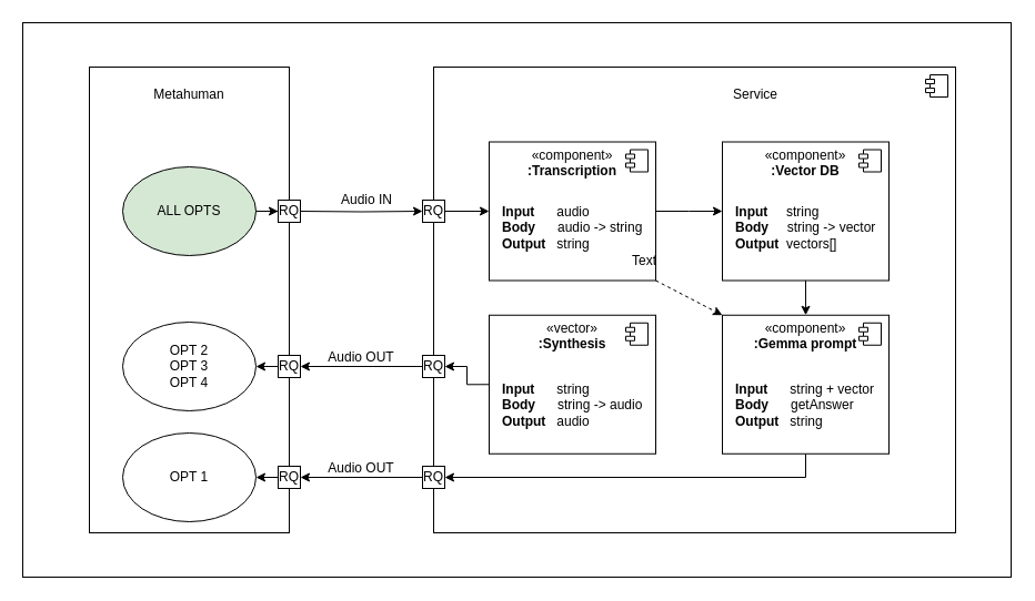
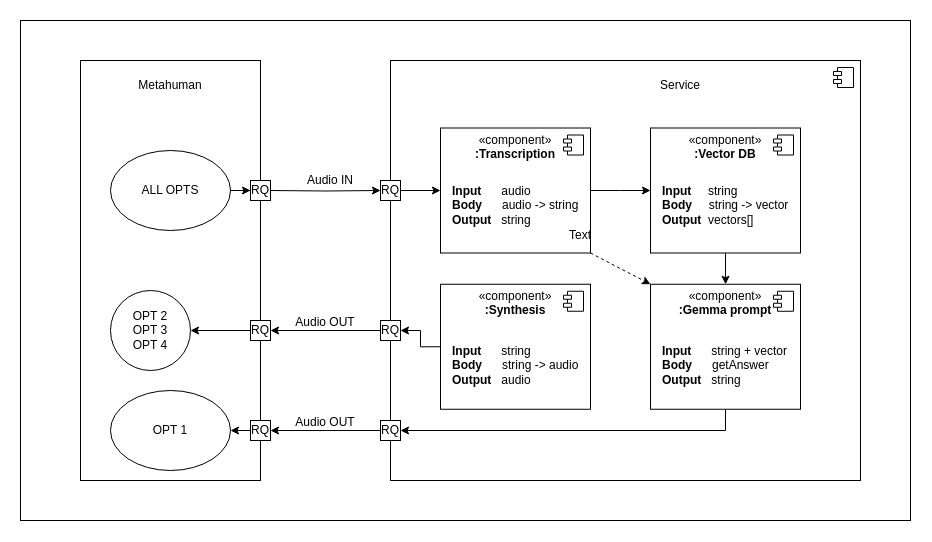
  <mxCell id="0" />
  <mxCell id="1" parent="0" />
  <mxCell id="2" value="" style="rounded=0;whiteSpace=wrap;html=1;" parent="1" vertex="1"><mxGeometry x="20" y="20" width="890" height="500" as="geometry" /></mxCell>
  <mxCell id="3" value="" style="rounded=0;whiteSpace=wrap;html=1;" vertex="1" parent="1"><mxGeometry x="80" y="60" width="180" height="420" as="geometry" /></mxCell>
  <mxCell id="4" value="" style="html=1;dropTarget=0;whiteSpace=wrap;" parent="1" vertex="1"><mxGeometry x="390" y="60" width="470" height="420" as="geometry" /></mxCell>
  <mxCell id="5" value="" style="shape=module;jettyWidth=8;jettyHeight=4;" parent="4" vertex="1"><mxGeometry x="1" width="20" height="20" relative="1" as="geometry"><mxPoint x="-27" y="7" as="offset" /></mxGeometry></mxCell>
  <mxCell id="6" style="edgeStyle=orthogonalEdgeStyle;rounded=0;orthogonalLoop=1;jettySize=auto;html=1;exitX=1;exitY=0.5;exitDx=0;exitDy=0;entryX=0;entryY=0.5;entryDx=0;entryDy=0;" parent="1" source="7" target="9" edge="1"><mxGeometry relative="1" as="geometry" /></mxCell>
  <mxCell id="7" value="RQ" style="whiteSpace=wrap;html=1;aspect=fixed;" parent="1" vertex="1"><mxGeometry x="380" y="180" width="20" height="20" as="geometry" /></mxCell>
  <mxCell id="8" style="edgeStyle=orthogonalEdgeStyle;rounded=0;orthogonalLoop=1;jettySize=auto;html=1;exitX=1;exitY=0.5;exitDx=0;exitDy=0;entryX=0;entryY=0.5;entryDx=0;entryDy=0;" parent="1" source="9" edge="1"><mxGeometry relative="1" as="geometry"><mxPoint x="650" y="190" as="targetPoint" /></mxGeometry></mxCell>
  <mxCell id="9" value="«component»&lt;br&gt;&lt;b&gt;:Transcription&lt;/b&gt;&lt;br&gt;&lt;br&gt;&lt;br&gt;&lt;div&gt;&lt;br&gt;&lt;/div&gt;&lt;div&gt;&lt;br&gt;&lt;/div&gt;&lt;div&gt;&lt;br&gt;&lt;/div&gt;&lt;div&gt;&lt;br&gt;&lt;/div&gt;" style="html=1;dropTarget=0;whiteSpace=wrap;" parent="1" vertex="1"><mxGeometry x="440" y="127.5" width="150" height="125" as="geometry" /></mxCell>
  <mxCell id="10" value="" style="shape=module;jettyWidth=8;jettyHeight=4;" parent="9" vertex="1"><mxGeometry x="1" width="20" height="20" relative="1" as="geometry"><mxPoint x="-27" y="7" as="offset" /></mxGeometry></mxCell>
  <mxCell id="11" style="edgeStyle=orthogonalEdgeStyle;rounded=0;orthogonalLoop=1;jettySize=auto;html=1;exitX=0.5;exitY=1;exitDx=0;exitDy=0;" parent="1" edge="1"><mxGeometry relative="1" as="geometry"><mxPoint x="725" y="250" as="sourcePoint" /><mxPoint x="725.059" y="283.75" as="targetPoint" /></mxGeometry></mxCell>
  <mxCell id="12" style="edgeStyle=orthogonalEdgeStyle;rounded=0;orthogonalLoop=1;jettySize=auto;html=1;exitX=0;exitY=0.5;exitDx=0;exitDy=0;entryX=1;entryY=0.5;entryDx=0;entryDy=0;" edge="1" parent="1" source="13" target="34"><mxGeometry relative="1" as="geometry" /></mxCell>
- <mxCell id="13" value="«vector»&lt;br&gt;&lt;b&gt;:Synthesis&lt;/b&gt;&lt;div&gt;&lt;b&gt;&lt;br&gt;&lt;/b&gt;&lt;/div&gt;&lt;div&gt;&lt;b&gt;&lt;br&gt;&lt;/b&gt;&lt;/div&gt;&lt;div&gt;&lt;b&gt;&lt;br&gt;&lt;/b&gt;&lt;/div&gt;&lt;div&gt;&lt;b&gt;&lt;br&gt;&lt;/b&gt;&lt;/div&gt;&lt;div&gt;&lt;b&gt;&lt;br&gt;&lt;/b&gt;&lt;/div&gt;&lt;div&gt;&lt;br&gt;&lt;/div&gt;" style="html=1;dropTarget=0;whiteSpace=wrap;" parent="1" vertex="1"><mxGeometry x="440" y="283.75" width="150" height="125" as="geometry" /></mxCell>
+ <mxCell id="13" value="«component»&lt;br&gt;&lt;b&gt;:Synthesis&lt;/b&gt;&lt;div&gt;&lt;b&gt;&lt;br&gt;&lt;/b&gt;&lt;/div&gt;&lt;div&gt;&lt;b&gt;&lt;br&gt;&lt;/b&gt;&lt;/div&gt;&lt;div&gt;&lt;b&gt;&lt;br&gt;&lt;/b&gt;&lt;/div&gt;&lt;div&gt;&lt;b&gt;&lt;br&gt;&lt;/b&gt;&lt;/div&gt;&lt;div&gt;&lt;b&gt;&lt;br&gt;&lt;/b&gt;&lt;/div&gt;&lt;div&gt;&lt;br&gt;&lt;/div&gt;" style="html=1;dropTarget=0;whiteSpace=wrap;" parent="1" vertex="1"><mxGeometry x="440" y="283.75" width="150" height="125" as="geometry" /></mxCell>
  <mxCell id="14" value="" style="shape=module;jettyWidth=8;jettyHeight=4;" parent="13" vertex="1"><mxGeometry x="1" width="20" height="20" relative="1" as="geometry"><mxPoint x="-27" y="7" as="offset" /></mxGeometry></mxCell>
  <mxCell id="15" style="edgeStyle=orthogonalEdgeStyle;rounded=0;orthogonalLoop=1;jettySize=auto;html=1;exitX=0.5;exitY=1;exitDx=0;exitDy=0;entryX=1;entryY=0.5;entryDx=0;entryDy=0;" edge="1" parent="1" source="16" target="32"><mxGeometry relative="1" as="geometry" /></mxCell>
  <mxCell id="16" value="«component»&lt;br&gt;&lt;b&gt;:Gemma prompt&lt;/b&gt;&lt;div&gt;&lt;b&gt;&lt;br&gt;&lt;/b&gt;&lt;/div&gt;&lt;div&gt;&lt;b&gt;&lt;br&gt;&lt;/b&gt;&lt;/div&gt;&lt;div&gt;&lt;b&gt;&lt;br&gt;&lt;/b&gt;&lt;/div&gt;&lt;div&gt;&lt;b&gt;&lt;br&gt;&lt;/b&gt;&lt;/div&gt;&lt;div&gt;&lt;b&gt;&lt;br&gt;&lt;/b&gt;&lt;/div&gt;&lt;div&gt;&lt;b&gt;&lt;br&gt;&lt;/b&gt;&lt;/div&gt;" style="html=1;dropTarget=0;whiteSpace=wrap;" parent="1" vertex="1"><mxGeometry x="650" y="283.75" width="150" height="125" as="geometry" /></mxCell>
  <mxCell id="17" value="" style="shape=module;jettyWidth=8;jettyHeight=4;" parent="16" vertex="1"><mxGeometry x="1" width="20" height="20" relative="1" as="geometry"><mxPoint x="-27" y="7" as="offset" /></mxGeometry></mxCell>
  <mxCell id="18" value="«component»&lt;br&gt;&lt;b&gt;:Vector DB&lt;/b&gt;&lt;br&gt;&lt;div&gt;&lt;b&gt;&lt;br&gt;&lt;/b&gt;&lt;/div&gt;&lt;div&gt;&lt;b&gt;&lt;br&gt;&lt;/b&gt;&lt;/div&gt;&lt;div&gt;&lt;b&gt;&lt;br&gt;&lt;/b&gt;&lt;/div&gt;&lt;div&gt;&lt;b&gt;&lt;br&gt;&lt;/b&gt;&lt;/div&gt;&lt;div&gt;&lt;b&gt;&lt;br&gt;&lt;/b&gt;&lt;/div&gt;&lt;div&gt;&lt;b&gt;&lt;br&gt;&lt;/b&gt;&lt;/div&gt;" style="html=1;dropTarget=0;whiteSpace=wrap;" parent="1" vertex="1"><mxGeometry x="650" y="127.5" width="150" height="125" as="geometry" /></mxCell>
  <mxCell id="19" value="" style="shape=module;jettyWidth=8;jettyHeight=4;" parent="18" vertex="1"><mxGeometry x="1" width="20" height="20" relative="1" as="geometry"><mxPoint x="-27" y="7" as="offset" /></mxGeometry></mxCell>
  <mxCell id="20" value="&lt;b&gt;Input&amp;nbsp;&lt;/b&gt;&amp;nbsp; &amp;nbsp; &amp;nbsp;audio&lt;br&gt;&lt;b&gt;Body&lt;/b&gt;&amp;nbsp; &amp;nbsp; &amp;nbsp; audio -&amp;gt; string&lt;br&gt;&lt;div style=&quot;&quot;&gt;&lt;span style=&quot;background-color: initial;&quot;&gt;&lt;b&gt;Output&lt;/b&gt;&amp;nbsp; &amp;nbsp;string&lt;/span&gt;&lt;/div&gt;" style="text;html=1;align=left;verticalAlign=middle;whiteSpace=wrap;rounded=0;" parent="1" vertex="1"><mxGeometry x="450" y="170" width="130" height="70" as="geometry" /></mxCell>
  <mxCell id="21" value="&lt;b&gt;Input&amp;nbsp;&lt;/b&gt;&amp;nbsp; &amp;nbsp; string&lt;br&gt;&lt;b&gt;Body&lt;/b&gt;&amp;nbsp; &amp;nbsp; &amp;nbsp;string -&amp;gt; vector&lt;br&gt;&lt;div style=&quot;&quot;&gt;&lt;span style=&quot;background-color: initial;&quot;&gt;&lt;b&gt;Output&lt;/b&gt;&amp;nbsp; vectors[]&amp;nbsp;&lt;/span&gt;&lt;/div&gt;" style="text;html=1;align=left;verticalAlign=middle;whiteSpace=wrap;rounded=0;" parent="1" vertex="1"><mxGeometry x="660" y="170" width="130" height="70" as="geometry" /></mxCell>
  <mxCell id="22" value="&lt;b&gt;Input&amp;nbsp;&lt;/b&gt;&amp;nbsp; &amp;nbsp; &amp;nbsp;string + vector&lt;br&gt;&lt;b&gt;Body&lt;/b&gt;&amp;nbsp; &amp;nbsp; &amp;nbsp; getAnswer&lt;br&gt;&lt;div style=&quot;&quot;&gt;&lt;span style=&quot;background-color: initial;&quot;&gt;&lt;b&gt;Output&lt;/b&gt;&amp;nbsp; &amp;nbsp;string&lt;/span&gt;&lt;/div&gt;" style="text;html=1;align=left;verticalAlign=middle;whiteSpace=wrap;rounded=0;" parent="1" vertex="1"><mxGeometry x="660" y="330" width="130" height="70" as="geometry" /></mxCell>
  <mxCell id="23" value="&lt;b&gt;Input&amp;nbsp;&lt;/b&gt;&amp;nbsp; &amp;nbsp; &amp;nbsp;string&lt;br&gt;&lt;b&gt;Body&lt;/b&gt;&amp;nbsp; &amp;nbsp; &amp;nbsp; string -&amp;gt; audio&lt;br&gt;&lt;div style=&quot;&quot;&gt;&lt;span style=&quot;background-color: initial;&quot;&gt;&lt;b&gt;Output&lt;/b&gt;&amp;nbsp; &amp;nbsp;audio&lt;/span&gt;&lt;/div&gt;" style="text;html=1;align=left;verticalAlign=middle;whiteSpace=wrap;rounded=0;" parent="1" vertex="1"><mxGeometry x="450" y="330" width="130" height="70" as="geometry" /></mxCell>
  <mxCell id="24" value="" style="endArrow=classic;html=1;rounded=0;exitX=1;exitY=1;exitDx=0;exitDy=0;entryX=0;entryY=0;entryDx=0;entryDy=0;dashed=1;" parent="1" source="9" target="16" edge="1"><mxGeometry width="50" height="50" relative="1" as="geometry"><mxPoint x="790" y="340" as="sourcePoint" /><mxPoint x="840" y="290" as="targetPoint" /></mxGeometry></mxCell>
  <mxCell id="25" value="Text" style="text;html=1;align=center;verticalAlign=middle;whiteSpace=wrap;rounded=0;" parent="1" vertex="1"><mxGeometry x="550" y="220" width="60" height="30" as="geometry" /></mxCell>
  <mxCell id="26" value="Service" style="text;html=1;align=center;verticalAlign=middle;whiteSpace=wrap;rounded=0;" parent="1" vertex="1"><mxGeometry x="650" y="70" width="60" height="30" as="geometry" /></mxCell>
  <mxCell id="27" value="OPT 1" style="ellipse;whiteSpace=wrap;html=1;" vertex="1" parent="1"><mxGeometry x="110" y="390" width="120" height="80" as="geometry" /></mxCell>
- <mxCell id="28" value="OPT 2&lt;br&gt;OPT 3&lt;br&gt;OPT 4" style="ellipse;whiteSpace=wrap;html=1;" vertex="1" parent="1"><mxGeometry x="110" y="290" width="120" height="80" as="geometry" /></mxCell>
+ <mxCell id="28" value="OPT 2&lt;br&gt;OPT 3&lt;br&gt;OPT 4" style="ellipse;whiteSpace=wrap;html=1;" vertex="1" parent="1"><mxGeometry x="110" y="290" width="80" height="80" as="geometry" /></mxCell>
  <mxCell id="29" style="edgeStyle=orthogonalEdgeStyle;rounded=0;orthogonalLoop=1;jettySize=auto;html=1;exitX=1;exitY=0.5;exitDx=0;exitDy=0;entryX=0;entryY=0.5;entryDx=0;entryDy=0;" edge="1" parent="1" target="7"><mxGeometry relative="1" as="geometry"><mxPoint x="270" y="190" as="sourcePoint" /></mxGeometry></mxCell>
  <mxCell id="30" value="Audio IN" style="text;html=1;align=center;verticalAlign=middle;whiteSpace=wrap;rounded=0;" vertex="1" parent="1"><mxGeometry x="300" y="165" width="60" height="30" as="geometry" /></mxCell>
  <mxCell id="31" style="edgeStyle=orthogonalEdgeStyle;rounded=0;orthogonalLoop=1;jettySize=auto;html=1;exitX=0;exitY=0.5;exitDx=0;exitDy=0;entryX=1;entryY=0.5;entryDx=0;entryDy=0;" edge="1" parent="1" source="32"><mxGeometry relative="1" as="geometry"><mxPoint x="270" y="430" as="targetPoint" /></mxGeometry></mxCell>
  <mxCell id="32" value="RQ" style="whiteSpace=wrap;html=1;aspect=fixed;" vertex="1" parent="1"><mxGeometry x="380" y="420" width="20" height="20" as="geometry" /></mxCell>
  <mxCell id="33" style="edgeStyle=orthogonalEdgeStyle;rounded=0;orthogonalLoop=1;jettySize=auto;html=1;exitX=0;exitY=0.5;exitDx=0;exitDy=0;" edge="1" parent="1" source="34" target="42"><mxGeometry relative="1" as="geometry" /></mxCell>
  <mxCell id="34" value="RQ" style="whiteSpace=wrap;html=1;aspect=fixed;" vertex="1" parent="1"><mxGeometry x="380" y="320" width="20" height="20" as="geometry" /></mxCell>
  <mxCell id="35" style="edgeStyle=orthogonalEdgeStyle;rounded=0;orthogonalLoop=1;jettySize=auto;html=1;exitX=1;exitY=0.5;exitDx=0;exitDy=0;" edge="1" parent="1" source="36" target="40"><mxGeometry relative="1" as="geometry" /></mxCell>
- <mxCell id="36" value="ALL OPTS" style="ellipse;whiteSpace=wrap;html=1;fillColor=#d5e8d4;" vertex="1" parent="1"><mxGeometry x="110" y="150" width="120" height="80" as="geometry" /></mxCell>
+ <mxCell id="36" value="ALL OPTS" style="ellipse;whiteSpace=wrap;html=1;" vertex="1" parent="1"><mxGeometry x="110" y="150" width="120" height="80" as="geometry" /></mxCell>
  <mxCell id="37" value="Audio OUT" style="text;html=1;align=center;verticalAlign=middle;whiteSpace=wrap;rounded=0;" vertex="1" parent="1"><mxGeometry x="290" y="307" width="70" height="30" as="geometry" /></mxCell>
  <mxCell id="38" value="Audio OUT" style="text;html=1;align=center;verticalAlign=middle;whiteSpace=wrap;rounded=0;" vertex="1" parent="1"><mxGeometry x="290" y="406.75" width="70" height="30" as="geometry" /></mxCell>
  <mxCell id="39" value="Metahuman" style="text;html=1;align=center;verticalAlign=middle;whiteSpace=wrap;rounded=0;" vertex="1" parent="1"><mxGeometry x="140" y="70" width="60" height="30" as="geometry" /></mxCell>
  <mxCell id="40" value="RQ" style="whiteSpace=wrap;html=1;aspect=fixed;" vertex="1" parent="1"><mxGeometry x="250" y="180" width="20" height="20" as="geometry" /></mxCell>
  <mxCell id="41" style="edgeStyle=orthogonalEdgeStyle;rounded=0;orthogonalLoop=1;jettySize=auto;html=1;exitX=0;exitY=0.5;exitDx=0;exitDy=0;entryX=1;entryY=0.5;entryDx=0;entryDy=0;" edge="1" parent="1" source="42" target="28"><mxGeometry relative="1" as="geometry" /></mxCell>
  <mxCell id="42" value="RQ" style="whiteSpace=wrap;html=1;aspect=fixed;" vertex="1" parent="1"><mxGeometry x="250" y="320" width="20" height="20" as="geometry" /></mxCell>
  <mxCell id="43" style="edgeStyle=orthogonalEdgeStyle;rounded=0;orthogonalLoop=1;jettySize=auto;html=1;exitX=0;exitY=0.5;exitDx=0;exitDy=0;entryX=1;entryY=0.5;entryDx=0;entryDy=0;" edge="1" parent="1" source="44" target="27"><mxGeometry relative="1" as="geometry" /></mxCell>
  <mxCell id="44" value="RQ" style="whiteSpace=wrap;html=1;aspect=fixed;" vertex="1" parent="1"><mxGeometry x="250" y="420" width="20" height="20" as="geometry" /></mxCell>
